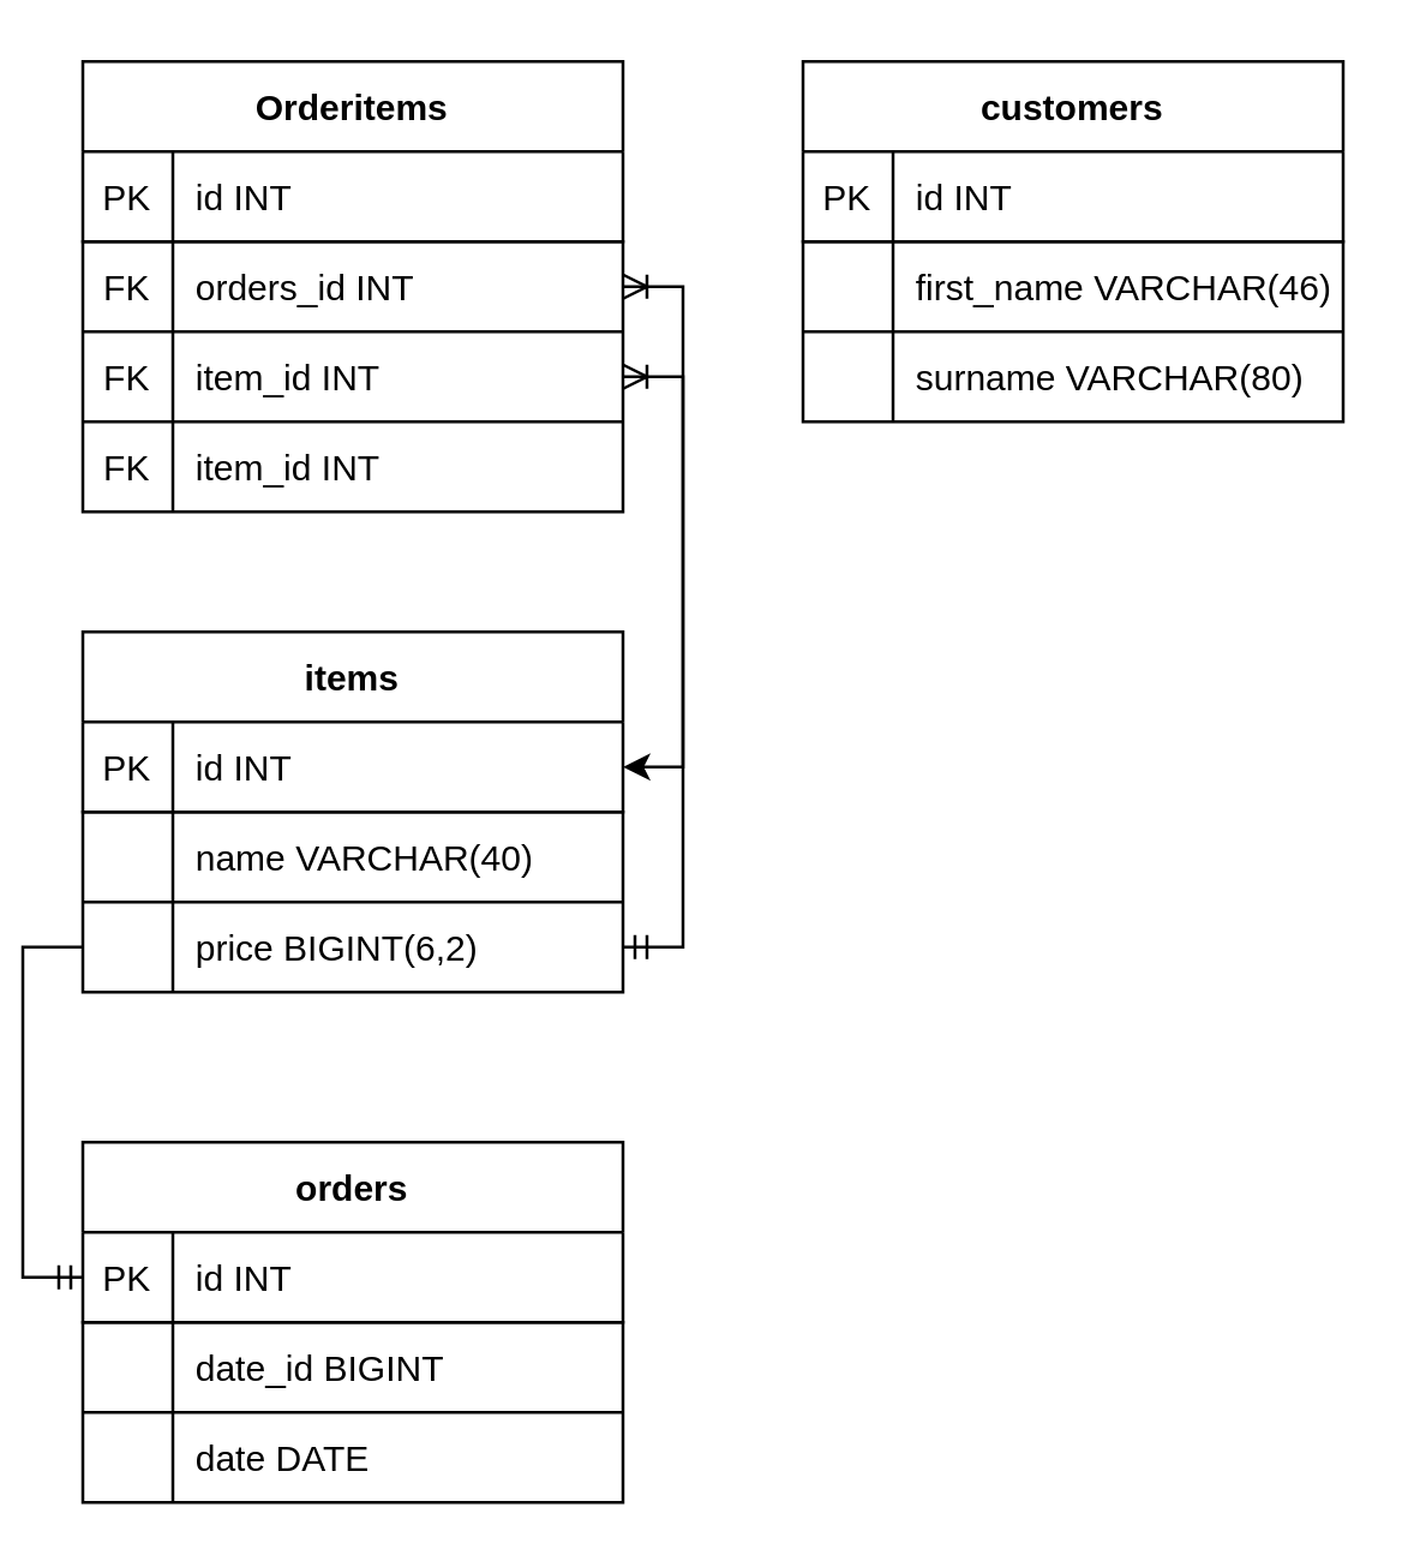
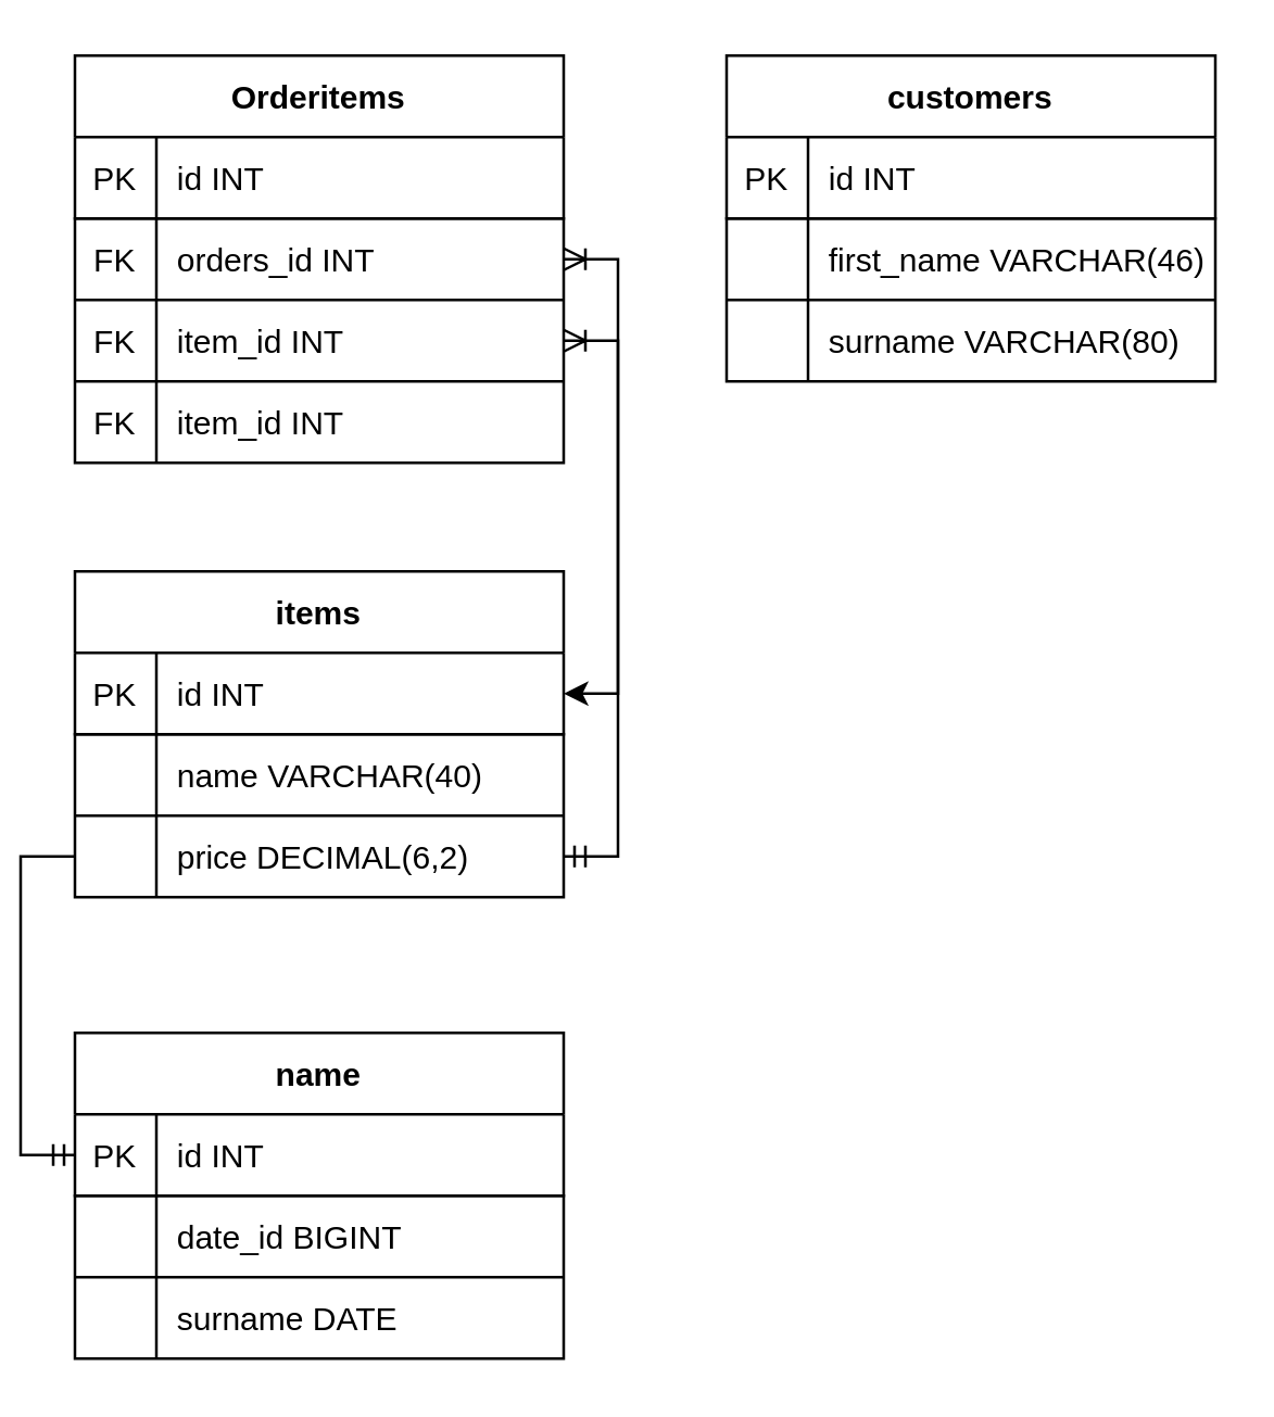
  <mxCell id="0" />
  <mxCell id="1" parent="0" />
  <mxCell id="2" value="Orderitems" style="shape=table;startSize=30;container=1;collapsible=1;childLayout=tableLayout;fixedRows=1;rowLines=1;fontStyle=1;align=center;resizeLast=1;resizeLastRow=0;" vertex="1" parent="1"><mxGeometry x="20" y="20" width="180" height="150" as="geometry" /></mxCell>
  <mxCell id="3" value="" style="shape=tableRow;horizontal=0;startSize=0;swimlaneHead=0;swimlaneBody=0;fillColor=none;collapsible=0;dropTarget=0;points=[[0,0.5],[1,0.5]];portConstraint=eastwest;top=0;left=0;right=0;bottom=1;" vertex="1" parent="2"><mxGeometry y="30" width="180" height="30" as="geometry" /></mxCell>
  <mxCell id="4" value="PK" style="shape=partialRectangle;connectable=0;fillColor=none;top=0;left=0;bottom=0;right=0;fontStyle=0;overflow=hidden;" vertex="1" parent="3"><mxGeometry width="30" height="30" as="geometry"><mxRectangle width="30" height="30" as="alternateBounds" /></mxGeometry></mxCell>
  <mxCell id="5" value="id INT" style="shape=partialRectangle;connectable=0;fillColor=none;top=0;left=0;bottom=0;right=0;align=left;spacingLeft=6;fontStyle=0;overflow=hidden;" vertex="1" parent="3"><mxGeometry x="30" width="150" height="30" as="geometry"><mxRectangle width="150" height="30" as="alternateBounds" /></mxGeometry></mxCell>
  <mxCell id="6" value="" style="shape=tableRow;horizontal=0;startSize=0;swimlaneHead=0;swimlaneBody=0;fillColor=none;collapsible=0;dropTarget=0;points=[[0,0.5],[1,0.5]];portConstraint=eastwest;top=0;left=0;right=0;bottom=0;" vertex="1" parent="2"><mxGeometry y="60" width="180" height="30" as="geometry" /></mxCell>
  <mxCell id="7" value="FK" style="shape=partialRectangle;connectable=0;fillColor=none;top=0;left=0;bottom=0;right=0;editable=1;overflow=hidden;" vertex="1" parent="6"><mxGeometry width="30" height="30" as="geometry"><mxRectangle width="30" height="30" as="alternateBounds" /></mxGeometry></mxCell>
  <mxCell id="8" value="orders_id INT" style="shape=partialRectangle;connectable=0;fillColor=none;top=0;left=0;bottom=0;right=0;align=left;spacingLeft=6;overflow=hidden;" vertex="1" parent="6"><mxGeometry x="30" width="150" height="30" as="geometry"><mxRectangle width="150" height="30" as="alternateBounds" /></mxGeometry></mxCell>
  <mxCell id="9" value="" style="shape=tableRow;horizontal=0;startSize=0;swimlaneHead=0;swimlaneBody=0;fillColor=none;collapsible=0;dropTarget=0;points=[[0,0.5],[1,0.5]];portConstraint=eastwest;top=0;left=0;right=0;bottom=0;" vertex="1" parent="2"><mxGeometry y="90" width="180" height="30" as="geometry" /></mxCell>
  <mxCell id="10" value="FK" style="shape=partialRectangle;connectable=0;fillColor=none;top=0;left=0;bottom=0;right=0;editable=1;overflow=hidden;" vertex="1" parent="9"><mxGeometry width="30" height="30" as="geometry"><mxRectangle width="30" height="30" as="alternateBounds" /></mxGeometry></mxCell>
  <mxCell id="11" value="item_id INT" style="shape=partialRectangle;connectable=0;fillColor=none;top=0;left=0;bottom=0;right=0;align=left;spacingLeft=6;overflow=hidden;" vertex="1" parent="9"><mxGeometry x="30" width="150" height="30" as="geometry"><mxRectangle width="150" height="30" as="alternateBounds" /></mxGeometry></mxCell>
  <mxCell id="12" value="" style="shape=tableRow;horizontal=0;startSize=0;swimlaneHead=0;swimlaneBody=0;fillColor=none;collapsible=0;dropTarget=0;points=[[0,0.5],[1,0.5]];portConstraint=eastwest;top=0;left=0;right=0;bottom=0;" vertex="1" parent="2"><mxGeometry y="120" width="180" height="30" as="geometry" /></mxCell>
  <mxCell id="13" value="FK" style="shape=partialRectangle;connectable=0;fillColor=none;top=0;left=0;bottom=0;right=0;editable=1;overflow=hidden;" vertex="1" parent="12"><mxGeometry width="30" height="30" as="geometry"><mxRectangle width="30" height="30" as="alternateBounds" /></mxGeometry></mxCell>
  <mxCell id="14" value="item_id INT" style="shape=partialRectangle;connectable=0;fillColor=none;top=0;left=0;bottom=0;right=0;align=left;spacingLeft=6;overflow=hidden;" vertex="1" parent="12"><mxGeometry x="30" width="150" height="30" as="geometry"><mxRectangle width="150" height="30" as="alternateBounds" /></mxGeometry></mxCell>
  <mxCell id="15" value="items" style="shape=table;startSize=30;container=1;collapsible=1;childLayout=tableLayout;fixedRows=1;rowLines=1;fontStyle=1;align=center;resizeLast=1;resizeLastRow=0;" vertex="1" parent="1"><mxGeometry x="20" y="210" width="180" height="120" as="geometry" /></mxCell>
  <mxCell id="16" value="" style="shape=tableRow;horizontal=0;startSize=0;swimlaneHead=0;swimlaneBody=0;fillColor=none;collapsible=0;dropTarget=0;points=[[0,0.5],[1,0.5]];portConstraint=eastwest;top=0;left=0;right=0;bottom=1;" vertex="1" parent="15"><mxGeometry y="30" width="180" height="30" as="geometry" /></mxCell>
  <mxCell id="17" value="PK" style="shape=partialRectangle;connectable=0;fillColor=none;top=0;left=0;bottom=0;right=0;fontStyle=0;overflow=hidden;" vertex="1" parent="16"><mxGeometry width="30" height="30" as="geometry"><mxRectangle width="30" height="30" as="alternateBounds" /></mxGeometry></mxCell>
  <mxCell id="18" value="id INT" style="shape=partialRectangle;connectable=0;fillColor=none;top=0;left=0;bottom=0;right=0;align=left;spacingLeft=6;fontStyle=0;overflow=hidden;" vertex="1" parent="16"><mxGeometry x="30" width="150" height="30" as="geometry"><mxRectangle width="150" height="30" as="alternateBounds" /></mxGeometry></mxCell>
  <mxCell id="19" value="" style="shape=tableRow;horizontal=0;startSize=0;swimlaneHead=0;swimlaneBody=0;fillColor=none;collapsible=0;dropTarget=0;points=[[0,0.5],[1,0.5]];portConstraint=eastwest;top=0;left=0;right=0;bottom=0;" vertex="1" parent="15"><mxGeometry y="60" width="180" height="30" as="geometry" /></mxCell>
  <mxCell id="20" value="" style="shape=partialRectangle;connectable=0;fillColor=none;top=0;left=0;bottom=0;right=0;editable=1;overflow=hidden;" vertex="1" parent="19"><mxGeometry width="30" height="30" as="geometry"><mxRectangle width="30" height="30" as="alternateBounds" /></mxGeometry></mxCell>
  <mxCell id="21" value="name VARCHAR(40)" style="shape=partialRectangle;connectable=0;fillColor=none;top=0;left=0;bottom=0;right=0;align=left;spacingLeft=6;overflow=hidden;" vertex="1" parent="19"><mxGeometry x="30" width="150" height="30" as="geometry"><mxRectangle width="150" height="30" as="alternateBounds" /></mxGeometry></mxCell>
  <mxCell id="22" value="" style="shape=tableRow;horizontal=0;startSize=0;swimlaneHead=0;swimlaneBody=0;fillColor=none;collapsible=0;dropTarget=0;points=[[0,0.5],[1,0.5]];portConstraint=eastwest;top=0;left=0;right=0;bottom=0;" vertex="1" parent="15"><mxGeometry y="90" width="180" height="30" as="geometry" /></mxCell>
  <mxCell id="23" value="" style="shape=partialRectangle;connectable=0;fillColor=none;top=0;left=0;bottom=0;right=0;editable=1;overflow=hidden;" vertex="1" parent="22"><mxGeometry width="30" height="30" as="geometry"><mxRectangle width="30" height="30" as="alternateBounds" /></mxGeometry></mxCell>
- <mxCell id="24" value="price BIGINT(6,2)" style="shape=partialRectangle;connectable=0;fillColor=none;top=0;left=0;bottom=0;right=0;align=left;spacingLeft=6;overflow=hidden;" vertex="1" parent="22"><mxGeometry x="30" width="150" height="30" as="geometry"><mxRectangle width="150" height="30" as="alternateBounds" /></mxGeometry></mxCell>
- <mxCell id="25" value="orders" style="shape=table;startSize=30;container=1;collapsible=1;childLayout=tableLayout;fixedRows=1;rowLines=1;fontStyle=1;align=center;resizeLast=1;resizeLastRow=0;" vertex="1" parent="1"><mxGeometry x="20" y="380" width="180" height="120" as="geometry" /></mxCell>
+ <mxCell id="24" value="price DECIMAL(6,2)" style="shape=partialRectangle;connectable=0;fillColor=none;top=0;left=0;bottom=0;right=0;align=left;spacingLeft=6;overflow=hidden;" vertex="1" parent="22"><mxGeometry x="30" width="150" height="30" as="geometry"><mxRectangle width="150" height="30" as="alternateBounds" /></mxGeometry></mxCell>
+ <mxCell id="25" value="name" style="shape=table;startSize=30;container=1;collapsible=1;childLayout=tableLayout;fixedRows=1;rowLines=1;fontStyle=1;align=center;resizeLast=1;resizeLastRow=0;" vertex="1" parent="1"><mxGeometry x="20" y="380" width="180" height="120" as="geometry" /></mxCell>
  <mxCell id="26" value="" style="shape=tableRow;horizontal=0;startSize=0;swimlaneHead=0;swimlaneBody=0;fillColor=none;collapsible=0;dropTarget=0;points=[[0,0.5],[1,0.5]];portConstraint=eastwest;top=0;left=0;right=0;bottom=1;" vertex="1" parent="25"><mxGeometry y="30" width="180" height="30" as="geometry" /></mxCell>
  <mxCell id="27" value="PK" style="shape=partialRectangle;connectable=0;fillColor=none;top=0;left=0;bottom=0;right=0;fontStyle=0;overflow=hidden;" vertex="1" parent="26"><mxGeometry width="30" height="30" as="geometry"><mxRectangle width="30" height="30" as="alternateBounds" /></mxGeometry></mxCell>
  <mxCell id="28" value="id INT" style="shape=partialRectangle;connectable=0;fillColor=none;top=0;left=0;bottom=0;right=0;align=left;spacingLeft=6;fontStyle=0;overflow=hidden;" vertex="1" parent="26"><mxGeometry x="30" width="150" height="30" as="geometry"><mxRectangle width="150" height="30" as="alternateBounds" /></mxGeometry></mxCell>
  <mxCell id="29" value="" style="shape=tableRow;horizontal=0;startSize=0;swimlaneHead=0;swimlaneBody=0;fillColor=none;collapsible=0;dropTarget=0;points=[[0,0.5],[1,0.5]];portConstraint=eastwest;top=0;left=0;right=0;bottom=0;" vertex="1" parent="25"><mxGeometry y="60" width="180" height="30" as="geometry" /></mxCell>
  <mxCell id="30" value="" style="shape=partialRectangle;connectable=0;fillColor=none;top=0;left=0;bottom=0;right=0;editable=1;overflow=hidden;" vertex="1" parent="29"><mxGeometry width="30" height="30" as="geometry"><mxRectangle width="30" height="30" as="alternateBounds" /></mxGeometry></mxCell>
  <mxCell id="31" value="date_id BIGINT" style="shape=partialRectangle;connectable=0;fillColor=none;top=0;left=0;bottom=0;right=0;align=left;spacingLeft=6;overflow=hidden;" vertex="1" parent="29"><mxGeometry x="30" width="150" height="30" as="geometry"><mxRectangle width="150" height="30" as="alternateBounds" /></mxGeometry></mxCell>
  <mxCell id="32" value="" style="shape=tableRow;horizontal=0;startSize=0;swimlaneHead=0;swimlaneBody=0;fillColor=none;collapsible=0;dropTarget=0;points=[[0,0.5],[1,0.5]];portConstraint=eastwest;top=0;left=0;right=0;bottom=0;" vertex="1" parent="25"><mxGeometry y="90" width="180" height="30" as="geometry" /></mxCell>
  <mxCell id="33" value="" style="shape=partialRectangle;connectable=0;fillColor=none;top=0;left=0;bottom=0;right=0;editable=1;overflow=hidden;" vertex="1" parent="32"><mxGeometry width="30" height="30" as="geometry"><mxRectangle width="30" height="30" as="alternateBounds" /></mxGeometry></mxCell>
- <mxCell id="34" value="date DATE" style="shape=partialRectangle;connectable=0;fillColor=none;top=0;left=0;bottom=0;right=0;align=left;spacingLeft=6;overflow=hidden;" vertex="1" parent="32"><mxGeometry x="30" width="150" height="30" as="geometry"><mxRectangle width="150" height="30" as="alternateBounds" /></mxGeometry></mxCell>
+ <mxCell id="34" value="surname DATE" style="shape=partialRectangle;connectable=0;fillColor=none;top=0;left=0;bottom=0;right=0;align=left;spacingLeft=6;overflow=hidden;" vertex="1" parent="32"><mxGeometry x="30" width="150" height="30" as="geometry"><mxRectangle width="150" height="30" as="alternateBounds" /></mxGeometry></mxCell>
  <mxCell id="35" value="customers" style="shape=table;startSize=30;container=1;collapsible=1;childLayout=tableLayout;fixedRows=1;rowLines=1;fontStyle=1;align=center;resizeLast=1;resizeLastRow=0;" vertex="1" parent="1"><mxGeometry x="260" y="20" width="180" height="120" as="geometry" /></mxCell>
  <mxCell id="36" value="" style="shape=tableRow;horizontal=0;startSize=0;swimlaneHead=0;swimlaneBody=0;fillColor=none;collapsible=0;dropTarget=0;points=[[0,0.5],[1,0.5]];portConstraint=eastwest;top=0;left=0;right=0;bottom=1;" vertex="1" parent="35"><mxGeometry y="30" width="180" height="30" as="geometry" /></mxCell>
  <mxCell id="37" value="PK" style="shape=partialRectangle;connectable=0;fillColor=none;top=0;left=0;bottom=0;right=0;fontStyle=0;overflow=hidden;" vertex="1" parent="36"><mxGeometry width="30" height="30" as="geometry"><mxRectangle width="30" height="30" as="alternateBounds" /></mxGeometry></mxCell>
  <mxCell id="38" value="id INT" style="shape=partialRectangle;connectable=0;fillColor=none;top=0;left=0;bottom=0;right=0;align=left;spacingLeft=6;fontStyle=0;overflow=hidden;" vertex="1" parent="36"><mxGeometry x="30" width="150" height="30" as="geometry"><mxRectangle width="150" height="30" as="alternateBounds" /></mxGeometry></mxCell>
  <mxCell id="39" value="" style="shape=tableRow;horizontal=0;startSize=0;swimlaneHead=0;swimlaneBody=0;fillColor=none;collapsible=0;dropTarget=0;points=[[0,0.5],[1,0.5]];portConstraint=eastwest;top=0;left=0;right=0;bottom=0;" vertex="1" parent="35"><mxGeometry y="60" width="180" height="30" as="geometry" /></mxCell>
  <mxCell id="40" value="" style="shape=partialRectangle;connectable=0;fillColor=none;top=0;left=0;bottom=0;right=0;editable=1;overflow=hidden;" vertex="1" parent="39"><mxGeometry width="30" height="30" as="geometry"><mxRectangle width="30" height="30" as="alternateBounds" /></mxGeometry></mxCell>
  <mxCell id="41" value="first_name VARCHAR(46)" style="shape=partialRectangle;connectable=0;fillColor=none;top=0;left=0;bottom=0;right=0;align=left;spacingLeft=6;overflow=hidden;" vertex="1" parent="39"><mxGeometry x="30" width="150" height="30" as="geometry"><mxRectangle width="150" height="30" as="alternateBounds" /></mxGeometry></mxCell>
  <mxCell id="42" value="" style="shape=tableRow;horizontal=0;startSize=0;swimlaneHead=0;swimlaneBody=0;fillColor=none;collapsible=0;dropTarget=0;points=[[0,0.5],[1,0.5]];portConstraint=eastwest;top=0;left=0;right=0;bottom=0;" vertex="1" parent="35"><mxGeometry y="90" width="180" height="30" as="geometry" /></mxCell>
  <mxCell id="43" value="" style="shape=partialRectangle;connectable=0;fillColor=none;top=0;left=0;bottom=0;right=0;editable=1;overflow=hidden;" vertex="1" parent="42"><mxGeometry width="30" height="30" as="geometry"><mxRectangle width="30" height="30" as="alternateBounds" /></mxGeometry></mxCell>
  <mxCell id="44" value="surname VARCHAR(80)" style="shape=partialRectangle;connectable=0;fillColor=none;top=0;left=0;bottom=0;right=0;align=left;spacingLeft=6;overflow=hidden;" vertex="1" parent="42"><mxGeometry x="30" width="150" height="30" as="geometry"><mxRectangle width="150" height="30" as="alternateBounds" /></mxGeometry></mxCell>
  <mxCell id="45" style="edgeStyle=orthogonalEdgeStyle;rounded=0;orthogonalLoop=1;jettySize=auto;html=1;exitX=1;exitY=0.5;exitDx=0;exitDy=0;entryX=1;entryY=0.5;entryDx=0;entryDy=0;startArrow=ERoneToMany;startFill=0;" edge="1" parent="1" source="9" target="16"><mxGeometry relative="1" as="geometry" /></mxCell>
  <mxCell id="46" style="edgeStyle=orthogonalEdgeStyle;rounded=0;orthogonalLoop=1;jettySize=auto;html=1;exitX=1;exitY=0.5;exitDx=0;exitDy=0;entryX=1;entryY=0.5;entryDx=0;entryDy=0;startArrow=ERoneToMany;startFill=0;endArrow=ERmandOne;endFill=0;" edge="1" parent="1" source="6" target="22"><mxGeometry relative="1" as="geometry" /></mxCell>
  <mxCell id="47" style="edgeStyle=orthogonalEdgeStyle;rounded=0;orthogonalLoop=1;jettySize=auto;html=1;exitX=0;exitY=0.5;exitDx=0;exitDy=0;entryX=0;entryY=0.5;entryDx=0;entryDy=0;startArrow=none;startFill=0;endArrow=ERmandOne;endFill=0;" edge="1" parent="1" source="22" target="26"><mxGeometry relative="1" as="geometry" /></mxCell>
